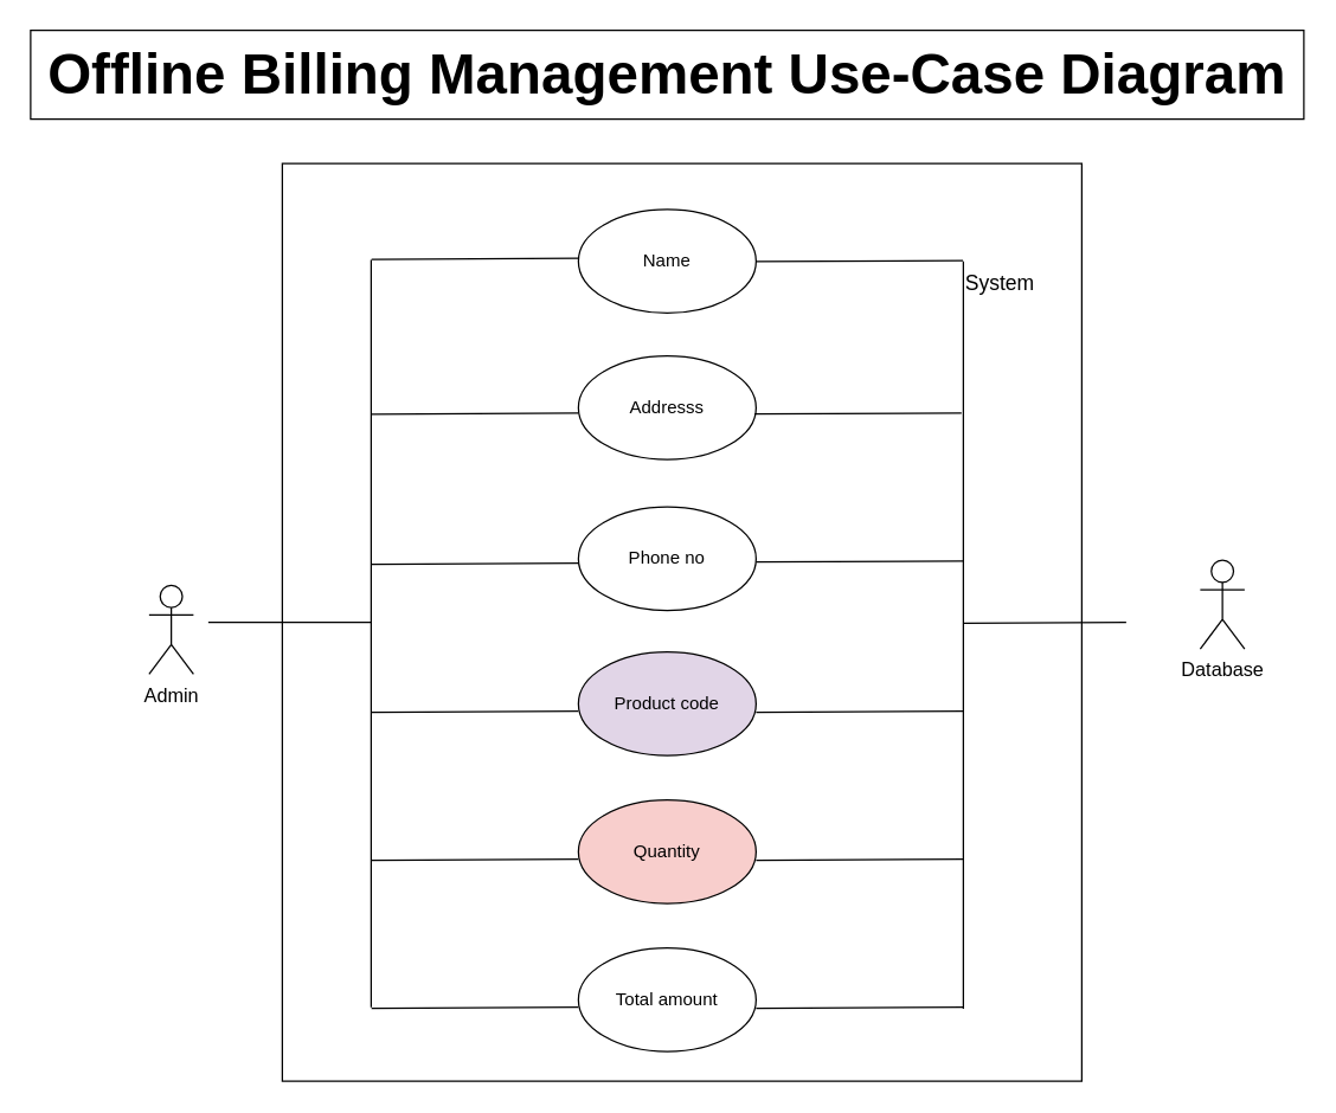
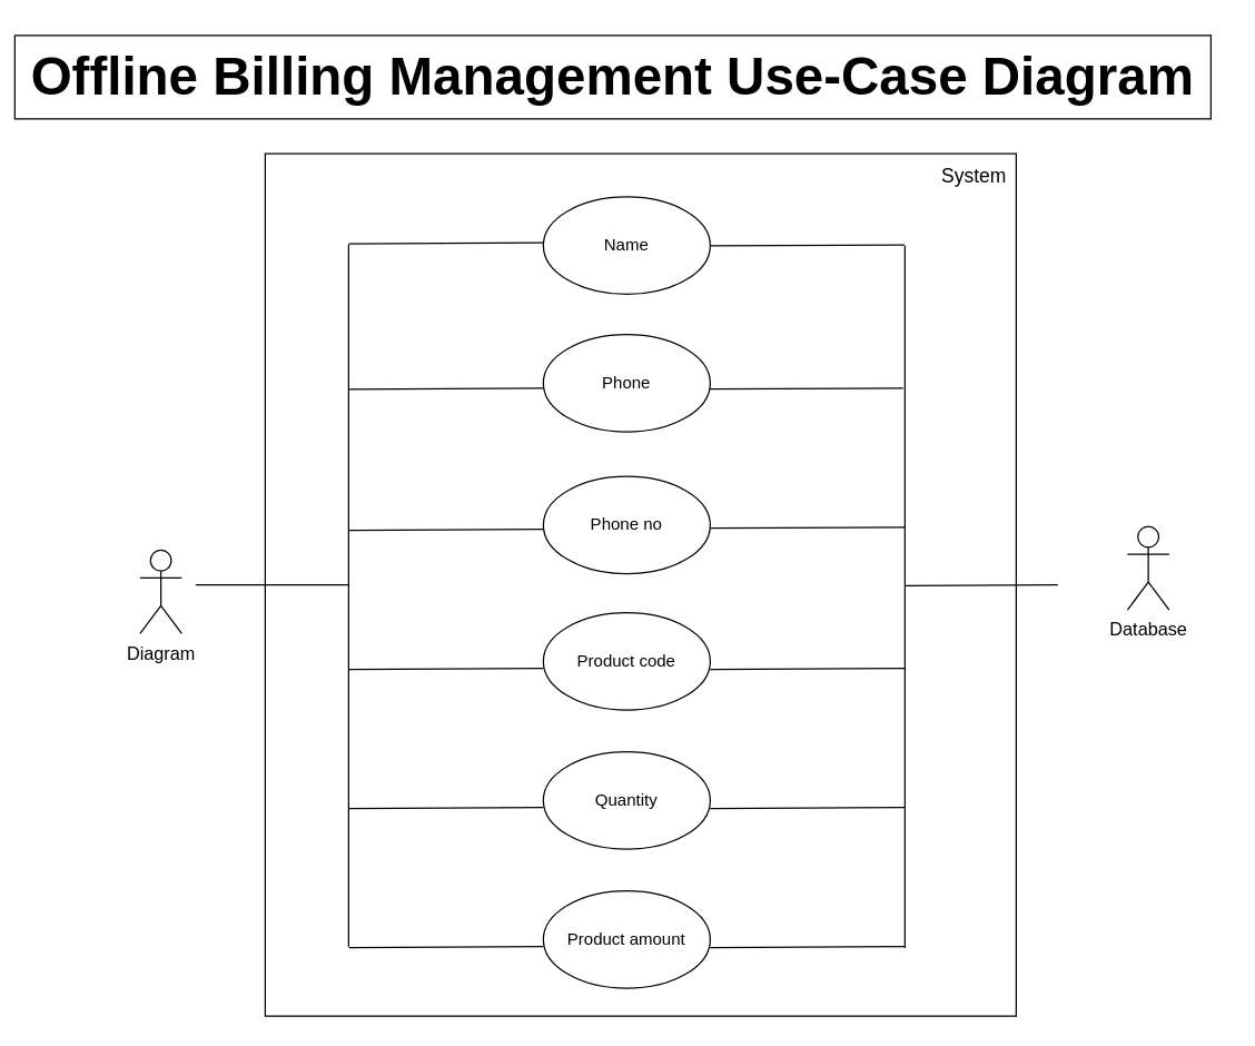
  <mxCell id="0" />
  <mxCell id="1" parent="0" />
  <mxCell id="2" value="" style="rounded=0;whiteSpace=wrap;html=1;" parent="1" vertex="1"><mxGeometry x="190" y="110" width="540" height="620" as="geometry" /></mxCell>
  <mxCell id="3" value="&lt;span style=&quot;font-size: 13px;&quot;&gt;Database&lt;/span&gt;" style="shape=umlActor;verticalLabelPosition=bottom;verticalAlign=top;html=1;outlineConnect=0;" parent="1" vertex="1"><mxGeometry x="810" y="378" width="30" height="60" as="geometry" /></mxCell>
- <mxCell id="4" value="Addresss" style="ellipse;whiteSpace=wrap;html=1;" parent="1" vertex="1"><mxGeometry x="390" y="240" width="120" height="70" as="geometry" /></mxCell>
+ <mxCell id="4" value="Phone" style="ellipse;whiteSpace=wrap;html=1;" parent="1" vertex="1"><mxGeometry x="390" y="240" width="120" height="70" as="geometry" /></mxCell>
  <mxCell id="5" value="Phone no" style="ellipse;whiteSpace=wrap;html=1;" parent="1" vertex="1"><mxGeometry x="390" y="342" width="120" height="70" as="geometry" /></mxCell>
- <mxCell id="6" value="Product code" style="ellipse;whiteSpace=wrap;html=1;fillColor=#e1d5e7;" parent="1" vertex="1"><mxGeometry x="390" y="440" width="120" height="70" as="geometry" /></mxCell>
+ <mxCell id="6" value="Product code" style="ellipse;whiteSpace=wrap;html=1;" parent="1" vertex="1"><mxGeometry x="390" y="440" width="120" height="70" as="geometry" /></mxCell>
  <mxCell id="7" value="" style="endArrow=none;html=1;rounded=0;entryX=-0.002;entryY=0.418;entryDx=0;entryDy=0;entryPerimeter=0;" parent="1" edge="1"><mxGeometry width="50" height="50" relative="1" as="geometry"><mxPoint x="250" y="279.32" as="sourcePoint" /><mxPoint x="389.76" y="278.58" as="targetPoint" /></mxGeometry></mxCell>
  <mxCell id="8" value="" style="endArrow=none;html=1;rounded=0;entryX=-0.002;entryY=0.418;entryDx=0;entryDy=0;entryPerimeter=0;" parent="1" edge="1"><mxGeometry width="50" height="50" relative="1" as="geometry"><mxPoint x="250.24" y="380.74" as="sourcePoint" /><mxPoint x="390" y="380" as="targetPoint" /></mxGeometry></mxCell>
  <mxCell id="9" value="" style="endArrow=none;html=1;rounded=0;entryX=-0.002;entryY=0.418;entryDx=0;entryDy=0;entryPerimeter=0;" parent="1" edge="1"><mxGeometry width="50" height="50" relative="1" as="geometry"><mxPoint x="250.24" y="480.74" as="sourcePoint" /><mxPoint x="390" y="480" as="targetPoint" /></mxGeometry></mxCell>
  <mxCell id="10" value="" style="endArrow=none;html=1;rounded=0;" parent="1" edge="1"><mxGeometry width="50" height="50" relative="1" as="geometry"><mxPoint x="250" y="680" as="sourcePoint" /><mxPoint x="250" y="175" as="targetPoint" /></mxGeometry></mxCell>
  <mxCell id="11" value="" style="endArrow=none;html=1;rounded=0;" parent="1" edge="1"><mxGeometry width="50" height="50" relative="1" as="geometry"><mxPoint x="140" y="420" as="sourcePoint" /><mxPoint x="250" y="420" as="targetPoint" /></mxGeometry></mxCell>
- <mxCell id="12" value="&lt;font style=&quot;font-size: 14px;&quot;&gt;System&lt;/font&gt;" style="text;html=1;strokeColor=none;fillColor=none;align=center;verticalAlign=middle;whiteSpace=wrap;rounded=0;" parent="1" vertex="1"><mxGeometry x="645" y="176" width="60" height="30" as="geometry" /></mxCell>
- <mxCell id="13" value="Quantity" style="ellipse;whiteSpace=wrap;html=1;fillColor=#f8cecc;" parent="1" vertex="1"><mxGeometry x="390" y="540" width="120" height="70" as="geometry" /></mxCell>
+ <mxCell id="12" value="&lt;font style=&quot;font-size: 14px;&quot;&gt;System&lt;/font&gt;" style="text;html=1;strokeColor=none;fillColor=none;align=center;verticalAlign=middle;whiteSpace=wrap;rounded=0;" parent="1" vertex="1"><mxGeometry x="670" y="111" width="60" height="30" as="geometry" /></mxCell>
+ <mxCell id="13" value="Quantity" style="ellipse;whiteSpace=wrap;html=1;" parent="1" vertex="1"><mxGeometry x="390" y="540" width="120" height="70" as="geometry" /></mxCell>
  <mxCell id="14" value="Name" style="ellipse;whiteSpace=wrap;html=1;" parent="1" vertex="1"><mxGeometry x="390" y="141" width="120" height="70" as="geometry" /></mxCell>
  <mxCell id="15" value="" style="endArrow=none;html=1;rounded=0;entryX=-0.002;entryY=0.418;entryDx=0;entryDy=0;entryPerimeter=0;" parent="1" edge="1"><mxGeometry width="50" height="50" relative="1" as="geometry"><mxPoint x="250.24" y="174.74" as="sourcePoint" /><mxPoint x="390" y="174" as="targetPoint" /></mxGeometry></mxCell>
  <mxCell id="16" value="" style="endArrow=none;html=1;rounded=0;entryX=-0.002;entryY=0.418;entryDx=0;entryDy=0;entryPerimeter=0;" parent="1" edge="1"><mxGeometry width="50" height="50" relative="1" as="geometry"><mxPoint x="250.24" y="580.74" as="sourcePoint" /><mxPoint x="390" y="580" as="targetPoint" /></mxGeometry></mxCell>
- <mxCell id="17" value="Total amount" style="ellipse;whiteSpace=wrap;html=1;" parent="1" vertex="1"><mxGeometry x="390" y="640" width="120" height="70" as="geometry" /></mxCell>
+ <mxCell id="17" value="Product amount" style="ellipse;whiteSpace=wrap;html=1;" parent="1" vertex="1"><mxGeometry x="390" y="640" width="120" height="70" as="geometry" /></mxCell>
  <mxCell id="18" value="" style="endArrow=none;html=1;rounded=0;entryX=-0.002;entryY=0.418;entryDx=0;entryDy=0;entryPerimeter=0;" parent="1" edge="1"><mxGeometry width="50" height="50" relative="1" as="geometry"><mxPoint x="250.24" y="680.74" as="sourcePoint" /><mxPoint x="390" y="680" as="targetPoint" /></mxGeometry></mxCell>
  <mxCell id="19" value="" style="endArrow=none;html=1;rounded=0;entryX=-0.002;entryY=0.418;entryDx=0;entryDy=0;entryPerimeter=0;" parent="1" edge="1"><mxGeometry width="50" height="50" relative="1" as="geometry"><mxPoint x="648.76" y="278.5" as="sourcePoint" /><mxPoint x="509" y="279.24" as="targetPoint" /></mxGeometry></mxCell>
  <mxCell id="20" value="" style="endArrow=none;html=1;rounded=0;entryX=-0.002;entryY=0.418;entryDx=0;entryDy=0;entryPerimeter=0;" parent="1" edge="1"><mxGeometry width="50" height="50" relative="1" as="geometry"><mxPoint x="649.76" y="378.5" as="sourcePoint" /><mxPoint x="510" y="379.24" as="targetPoint" /></mxGeometry></mxCell>
  <mxCell id="21" value="" style="endArrow=none;html=1;rounded=0;entryX=-0.002;entryY=0.418;entryDx=0;entryDy=0;entryPerimeter=0;" parent="1" edge="1"><mxGeometry width="50" height="50" relative="1" as="geometry"><mxPoint x="649.76" y="480" as="sourcePoint" /><mxPoint x="510" y="480.74" as="targetPoint" /></mxGeometry></mxCell>
  <mxCell id="22" value="" style="endArrow=none;html=1;rounded=0;" parent="1" edge="1"><mxGeometry width="50" height="50" relative="1" as="geometry"><mxPoint x="650" y="176" as="sourcePoint" /><mxPoint x="650" y="681" as="targetPoint" /></mxGeometry></mxCell>
  <mxCell id="23" value="" style="endArrow=none;html=1;rounded=0;" parent="1" edge="1"><mxGeometry width="50" height="50" relative="1" as="geometry"><mxPoint x="760" y="420" as="sourcePoint" /><mxPoint x="650" y="420.5" as="targetPoint" /></mxGeometry></mxCell>
  <mxCell id="24" value="" style="endArrow=none;html=1;rounded=0;entryX=-0.002;entryY=0.418;entryDx=0;entryDy=0;entryPerimeter=0;" parent="1" edge="1"><mxGeometry width="50" height="50" relative="1" as="geometry"><mxPoint x="649.76" y="175.5" as="sourcePoint" /><mxPoint x="510" y="176.24" as="targetPoint" /></mxGeometry></mxCell>
  <mxCell id="25" value="" style="endArrow=none;html=1;rounded=0;entryX=-0.002;entryY=0.418;entryDx=0;entryDy=0;entryPerimeter=0;" parent="1" edge="1"><mxGeometry width="50" height="50" relative="1" as="geometry"><mxPoint x="649.76" y="580" as="sourcePoint" /><mxPoint x="510" y="580.74" as="targetPoint" /></mxGeometry></mxCell>
  <mxCell id="26" value="" style="endArrow=none;html=1;rounded=0;entryX=-0.002;entryY=0.418;entryDx=0;entryDy=0;entryPerimeter=0;" parent="1" edge="1"><mxGeometry width="50" height="50" relative="1" as="geometry"><mxPoint x="649.76" y="680" as="sourcePoint" /><mxPoint x="510" y="680.74" as="targetPoint" /></mxGeometry></mxCell>
- <mxCell id="27" value="&lt;span style=&quot;font-size: 13px;&quot;&gt;Admin&lt;/span&gt;" style="shape=umlActor;verticalLabelPosition=bottom;verticalAlign=top;html=1;outlineConnect=0;" parent="1" vertex="1"><mxGeometry x="100" y="395" width="30" height="60" as="geometry" /></mxCell>
- <mxCell id="28" value="&lt;font style=&quot;font-size: 38px;&quot;&gt;&lt;b&gt;Offline Billing Management Use-Case Diagram&lt;/b&gt;&lt;/font&gt;" style="rounded=0;whiteSpace=wrap;html=1;" parent="1" vertex="1"><mxGeometry x="20" y="20" width="860" height="60" as="geometry" /></mxCell>
+ <mxCell id="27" value="&lt;span style=&quot;font-size: 13px;&quot;&gt;Diagram&lt;/span&gt;" style="shape=umlActor;verticalLabelPosition=bottom;verticalAlign=top;html=1;outlineConnect=0;" parent="1" vertex="1"><mxGeometry x="100" y="395" width="30" height="60" as="geometry" /></mxCell>
+ <mxCell id="28" value="&lt;font style=&quot;font-size: 38px;&quot;&gt;&lt;b&gt;Offline Billing Management Use-Case Diagram&lt;/b&gt;&lt;/font&gt;" style="rounded=0;whiteSpace=wrap;html=1;" parent="1" vertex="1"><mxGeometry x="10" y="25" width="860" height="60" as="geometry" /></mxCell>
